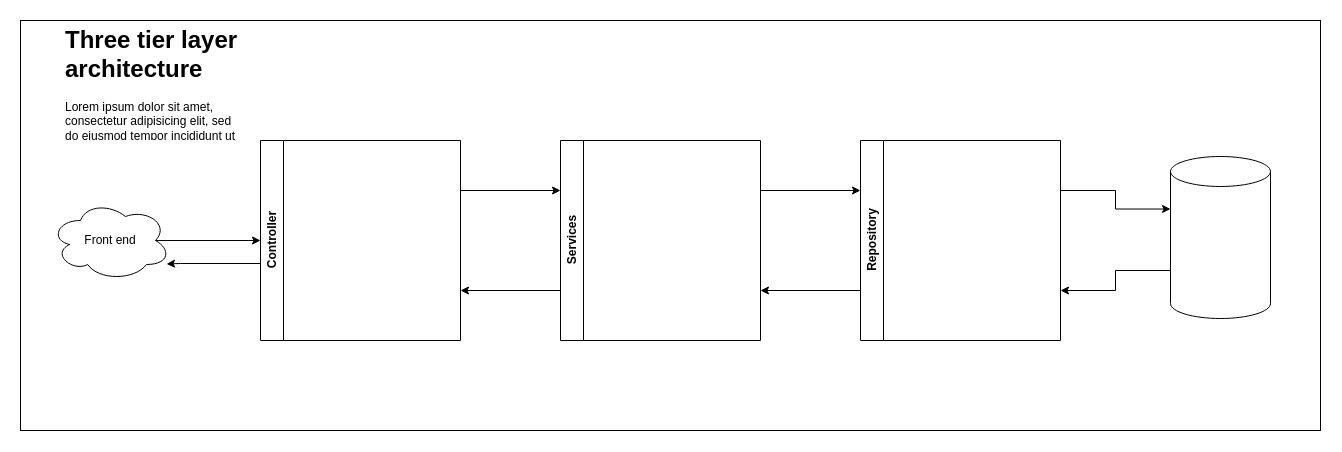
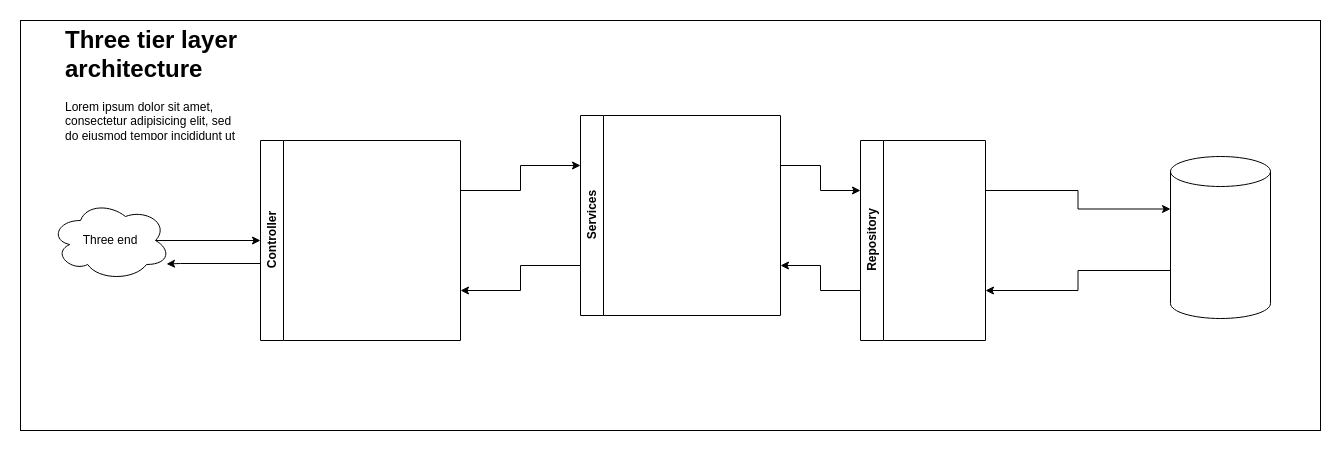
  <mxCell id="0" />
  <mxCell id="1" parent="0" />
  <mxCell id="2" value="" style="rounded=0;whiteSpace=wrap;html=1;" vertex="1" parent="1"><mxGeometry x="20" y="20" width="1300" height="410" as="geometry" /></mxCell>
  <mxCell id="3" style="edgeStyle=orthogonalEdgeStyle;rounded=0;orthogonalLoop=1;jettySize=auto;html=1;exitX=1;exitY=0.25;exitDx=0;exitDy=0;entryX=0;entryY=0.25;entryDx=0;entryDy=0;" edge="1" parent="1" source="4" target="7"><mxGeometry relative="1" as="geometry" /></mxCell>
  <mxCell id="4" value="Controller" style="swimlane;horizontal=0;whiteSpace=wrap;html=1;" vertex="1" parent="1"><mxGeometry x="260" y="140" width="200" height="200" as="geometry"><mxRectangle x="100" y="80" width="40" height="150" as="alternateBounds" /></mxGeometry></mxCell>
  <mxCell id="5" style="edgeStyle=orthogonalEdgeStyle;rounded=0;orthogonalLoop=1;jettySize=auto;html=1;exitX=1;exitY=0.25;exitDx=0;exitDy=0;entryX=0;entryY=0.25;entryDx=0;entryDy=0;" edge="1" parent="1" source="7" target="9"><mxGeometry relative="1" as="geometry" /></mxCell>
  <mxCell id="6" style="edgeStyle=orthogonalEdgeStyle;rounded=0;orthogonalLoop=1;jettySize=auto;html=1;exitX=0;exitY=0.75;exitDx=0;exitDy=0;entryX=1;entryY=0.75;entryDx=0;entryDy=0;" edge="1" parent="1" source="7" target="4"><mxGeometry relative="1" as="geometry" /></mxCell>
- <mxCell id="7" value="Services" style="swimlane;horizontal=0;whiteSpace=wrap;html=1;" vertex="1" parent="1"><mxGeometry x="560" y="140" width="200" height="200" as="geometry"><mxRectangle x="400" y="80" width="40" height="150" as="alternateBounds" /></mxGeometry></mxCell>
+ <mxCell id="7" value="Services" style="swimlane;horizontal=0;whiteSpace=wrap;html=1;" vertex="1" parent="1"><mxGeometry x="580" y="115" width="200" height="200" as="geometry"><mxRectangle x="400" y="80" width="40" height="150" as="alternateBounds" /></mxGeometry></mxCell>
  <mxCell id="8" style="edgeStyle=orthogonalEdgeStyle;rounded=0;orthogonalLoop=1;jettySize=auto;html=1;exitX=0;exitY=0.75;exitDx=0;exitDy=0;entryX=1;entryY=0.75;entryDx=0;entryDy=0;" edge="1" parent="1" source="9" target="7"><mxGeometry relative="1" as="geometry" /></mxCell>
- <mxCell id="9" value="Repository" style="swimlane;horizontal=0;whiteSpace=wrap;html=1;" vertex="1" parent="1"><mxGeometry x="860" y="140" width="200" height="200" as="geometry"><mxRectangle x="700" y="80" width="40" height="150" as="alternateBounds" /></mxGeometry></mxCell>
+ <mxCell id="9" value="Repository" style="swimlane;horizontal=0;whiteSpace=wrap;html=1;" vertex="1" parent="1"><mxGeometry x="860" y="140" width="125" height="200" as="geometry"><mxRectangle x="700" y="80" width="40" height="150" as="alternateBounds" /></mxGeometry></mxCell>
  <mxCell id="10" style="edgeStyle=orthogonalEdgeStyle;rounded=0;orthogonalLoop=1;jettySize=auto;html=1;exitX=0;exitY=0;exitDx=0;exitDy=114;exitPerimeter=0;entryX=1;entryY=0.75;entryDx=0;entryDy=0;" edge="1" parent="1" source="11" target="9"><mxGeometry relative="1" as="geometry" /></mxCell>
  <mxCell id="11" value="" style="shape=cylinder3;whiteSpace=wrap;html=1;boundedLbl=1;backgroundOutline=1;size=15;" vertex="1" parent="1"><mxGeometry x="1170" y="156" width="100" height="162" as="geometry" /></mxCell>
  <mxCell id="12" style="edgeStyle=orthogonalEdgeStyle;rounded=0;orthogonalLoop=1;jettySize=auto;html=1;exitX=1;exitY=0.25;exitDx=0;exitDy=0;entryX=0;entryY=0;entryDx=0;entryDy=52.5;entryPerimeter=0;" edge="1" parent="1" source="9" target="11"><mxGeometry relative="1" as="geometry" /></mxCell>
  <mxCell id="13" style="edgeStyle=orthogonalEdgeStyle;rounded=0;orthogonalLoop=1;jettySize=auto;html=1;exitX=0.5;exitY=0.5;exitDx=0;exitDy=0;exitPerimeter=0;entryX=0;entryY=0.5;entryDx=0;entryDy=0;" edge="1" parent="1" target="4"><mxGeometry relative="1" as="geometry"><mxPoint x="95" y="237" as="sourcePoint" /><mxPoint x="220" y="230" as="targetPoint" /><Array as="points"><mxPoint x="95" y="240" /></Array></mxGeometry></mxCell>
  <mxCell id="14" style="edgeStyle=orthogonalEdgeStyle;rounded=0;orthogonalLoop=1;jettySize=auto;html=1;entryX=0.967;entryY=0.793;entryDx=0;entryDy=0;entryPerimeter=0;" edge="1" parent="1" target="15"><mxGeometry relative="1" as="geometry"><mxPoint x="260" y="260" as="sourcePoint" /><mxPoint x="110" y="260" as="targetPoint" /><Array as="points"><mxPoint x="260" y="263" /><mxPoint x="180" y="263" /></Array></mxGeometry></mxCell>
- <mxCell id="15" value="Front end" style="ellipse;shape=cloud;whiteSpace=wrap;html=1;" vertex="1" parent="1"><mxGeometry x="50" y="200" width="120" height="80" as="geometry" /></mxCell>
+ <mxCell id="15" value="Three end" style="ellipse;shape=cloud;whiteSpace=wrap;html=1;" vertex="1" parent="1"><mxGeometry x="50" y="200" width="120" height="80" as="geometry" /></mxCell>
  <mxCell id="16" value="&lt;h1&gt;Three tier layer architecture&lt;/h1&gt;&lt;p&gt;Lorem ipsum dolor sit amet, consectetur adipisicing elit, sed do eiusmod tempor incididunt ut labore et dolore magna aliqua.&lt;/p&gt;" style="text;html=1;strokeColor=none;fillColor=none;spacing=5;spacingTop=-20;whiteSpace=wrap;overflow=hidden;rounded=0;" vertex="1" parent="1"><mxGeometry x="60" y="20" width="190" height="120" as="geometry" /></mxCell>
